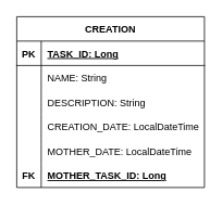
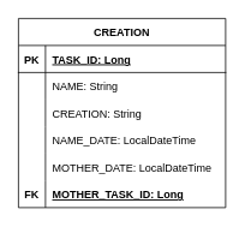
  <mxCell id="0" />
  <mxCell id="1" parent="0" />
  <mxCell id="2" value="CREATION" style="shape=table;startSize=30;container=1;collapsible=1;childLayout=tableLayout;fixedRows=1;rowLines=0;fontStyle=1;align=center;resizeLast=1;" parent="1" vertex="1"><mxGeometry x="20" y="20" width="230" height="210" as="geometry" /></mxCell>
  <mxCell id="3" value="" style="shape=tableRow;horizontal=0;startSize=0;swimlaneHead=0;swimlaneBody=0;fillColor=none;collapsible=0;dropTarget=0;points=[[0,0.5],[1,0.5]];portConstraint=eastwest;top=0;left=0;right=0;bottom=1;" parent="2" vertex="1"><mxGeometry y="30" width="230" height="30" as="geometry" /></mxCell>
  <mxCell id="4" value="PK" style="shape=partialRectangle;connectable=0;fillColor=none;top=0;left=0;bottom=0;right=0;fontStyle=1;overflow=hidden;" parent="3" vertex="1"><mxGeometry width="30" height="30" as="geometry"><mxRectangle width="30" height="30" as="alternateBounds" /></mxGeometry></mxCell>
  <mxCell id="5" value="TASK_ID: Long" style="shape=partialRectangle;connectable=0;fillColor=none;top=0;left=0;bottom=0;right=0;align=left;spacingLeft=6;fontStyle=5;overflow=hidden;" parent="3" vertex="1"><mxGeometry x="30" width="200" height="30" as="geometry"><mxRectangle width="200" height="30" as="alternateBounds" /></mxGeometry></mxCell>
  <mxCell id="6" value="" style="shape=tableRow;horizontal=0;startSize=0;swimlaneHead=0;swimlaneBody=0;fillColor=none;collapsible=0;dropTarget=0;points=[[0,0.5],[1,0.5]];portConstraint=eastwest;top=0;left=0;right=0;bottom=0;" parent="2" vertex="1"><mxGeometry y="60" width="230" height="30" as="geometry" /></mxCell>
  <mxCell id="7" value="" style="shape=partialRectangle;connectable=0;fillColor=none;top=0;left=0;bottom=0;right=0;editable=1;overflow=hidden;" parent="6" vertex="1"><mxGeometry width="30" height="30" as="geometry"><mxRectangle width="30" height="30" as="alternateBounds" /></mxGeometry></mxCell>
  <mxCell id="8" value="NAME: String" style="shape=partialRectangle;connectable=0;fillColor=none;top=0;left=0;bottom=0;right=0;align=left;spacingLeft=6;overflow=hidden;" parent="6" vertex="1"><mxGeometry x="30" width="200" height="30" as="geometry"><mxRectangle width="200" height="30" as="alternateBounds" /></mxGeometry></mxCell>
  <mxCell id="9" value="" style="shape=tableRow;horizontal=0;startSize=0;swimlaneHead=0;swimlaneBody=0;fillColor=none;collapsible=0;dropTarget=0;points=[[0,0.5],[1,0.5]];portConstraint=eastwest;top=0;left=0;right=0;bottom=0;" parent="2" vertex="1"><mxGeometry y="90" width="230" height="30" as="geometry" /></mxCell>
  <mxCell id="10" value="" style="shape=partialRectangle;connectable=0;fillColor=none;top=0;left=0;bottom=0;right=0;editable=1;overflow=hidden;" parent="9" vertex="1"><mxGeometry width="30" height="30" as="geometry"><mxRectangle width="30" height="30" as="alternateBounds" /></mxGeometry></mxCell>
- <mxCell id="11" value="DESCRIPTION: String" style="shape=partialRectangle;connectable=0;fillColor=none;top=0;left=0;bottom=0;right=0;align=left;spacingLeft=6;overflow=hidden;" parent="9" vertex="1"><mxGeometry x="30" width="200" height="30" as="geometry"><mxRectangle width="200" height="30" as="alternateBounds" /></mxGeometry></mxCell>
+ <mxCell id="11" value="CREATION: String" style="shape=partialRectangle;connectable=0;fillColor=none;top=0;left=0;bottom=0;right=0;align=left;spacingLeft=6;overflow=hidden;" parent="9" vertex="1"><mxGeometry x="30" width="200" height="30" as="geometry"><mxRectangle width="200" height="30" as="alternateBounds" /></mxGeometry></mxCell>
  <mxCell id="12" value="" style="shape=tableRow;horizontal=0;startSize=0;swimlaneHead=0;swimlaneBody=0;fillColor=none;collapsible=0;dropTarget=0;points=[[0,0.5],[1,0.5]];portConstraint=eastwest;top=0;left=0;right=0;bottom=0;" parent="2" vertex="1"><mxGeometry y="120" width="230" height="30" as="geometry" /></mxCell>
  <mxCell id="13" value="" style="shape=partialRectangle;connectable=0;fillColor=none;top=0;left=0;bottom=0;right=0;editable=1;overflow=hidden;" parent="12" vertex="1"><mxGeometry width="30" height="30" as="geometry"><mxRectangle width="30" height="30" as="alternateBounds" /></mxGeometry></mxCell>
- <mxCell id="14" value="CREATION_DATE: LocalDateTime" style="shape=partialRectangle;connectable=0;fillColor=none;top=0;left=0;bottom=0;right=0;align=left;spacingLeft=6;overflow=hidden;" parent="12" vertex="1"><mxGeometry x="30" width="200" height="30" as="geometry"><mxRectangle width="200" height="30" as="alternateBounds" /></mxGeometry></mxCell>
+ <mxCell id="14" value="NAME_DATE: LocalDateTime" style="shape=partialRectangle;connectable=0;fillColor=none;top=0;left=0;bottom=0;right=0;align=left;spacingLeft=6;overflow=hidden;" parent="12" vertex="1"><mxGeometry x="30" width="200" height="30" as="geometry"><mxRectangle width="200" height="30" as="alternateBounds" /></mxGeometry></mxCell>
  <mxCell id="15" value="" style="shape=tableRow;horizontal=0;startSize=0;swimlaneHead=0;swimlaneBody=0;fillColor=none;collapsible=0;dropTarget=0;points=[[0,0.5],[1,0.5]];portConstraint=eastwest;top=0;left=0;right=0;bottom=0;" parent="2" vertex="1"><mxGeometry y="150" width="230" height="30" as="geometry" /></mxCell>
  <mxCell id="16" value="" style="shape=partialRectangle;connectable=0;fillColor=none;top=0;left=0;bottom=0;right=0;editable=1;overflow=hidden;" parent="15" vertex="1"><mxGeometry width="30" height="30" as="geometry"><mxRectangle width="30" height="30" as="alternateBounds" /></mxGeometry></mxCell>
  <mxCell id="17" value="MOTHER_DATE: LocalDateTime" style="shape=partialRectangle;connectable=0;fillColor=none;top=0;left=0;bottom=0;right=0;align=left;spacingLeft=6;overflow=hidden;" parent="15" vertex="1"><mxGeometry x="30" width="200" height="30" as="geometry"><mxRectangle width="200" height="30" as="alternateBounds" /></mxGeometry></mxCell>
  <mxCell id="18" value="" style="shape=tableRow;horizontal=0;startSize=0;swimlaneHead=0;swimlaneBody=0;fillColor=none;collapsible=0;dropTarget=0;points=[[0,0.5],[1,0.5]];portConstraint=eastwest;top=0;left=0;right=0;bottom=0;fontStyle=1" vertex="1" parent="2"><mxGeometry y="180" width="230" height="30" as="geometry" /></mxCell>
  <mxCell id="19" value="FK" style="shape=partialRectangle;connectable=0;fillColor=none;top=0;left=0;bottom=0;right=0;editable=1;overflow=hidden;fontStyle=1" vertex="1" parent="18"><mxGeometry width="30" height="30" as="geometry"><mxRectangle width="30" height="30" as="alternateBounds" /></mxGeometry></mxCell>
  <mxCell id="20" value="MOTHER_TASK_ID: Long" style="shape=partialRectangle;connectable=0;fillColor=none;top=0;left=0;bottom=0;right=0;align=left;spacingLeft=6;overflow=hidden;fontStyle=5" vertex="1" parent="18"><mxGeometry x="30" width="200" height="30" as="geometry"><mxRectangle width="200" height="30" as="alternateBounds" /></mxGeometry></mxCell>
